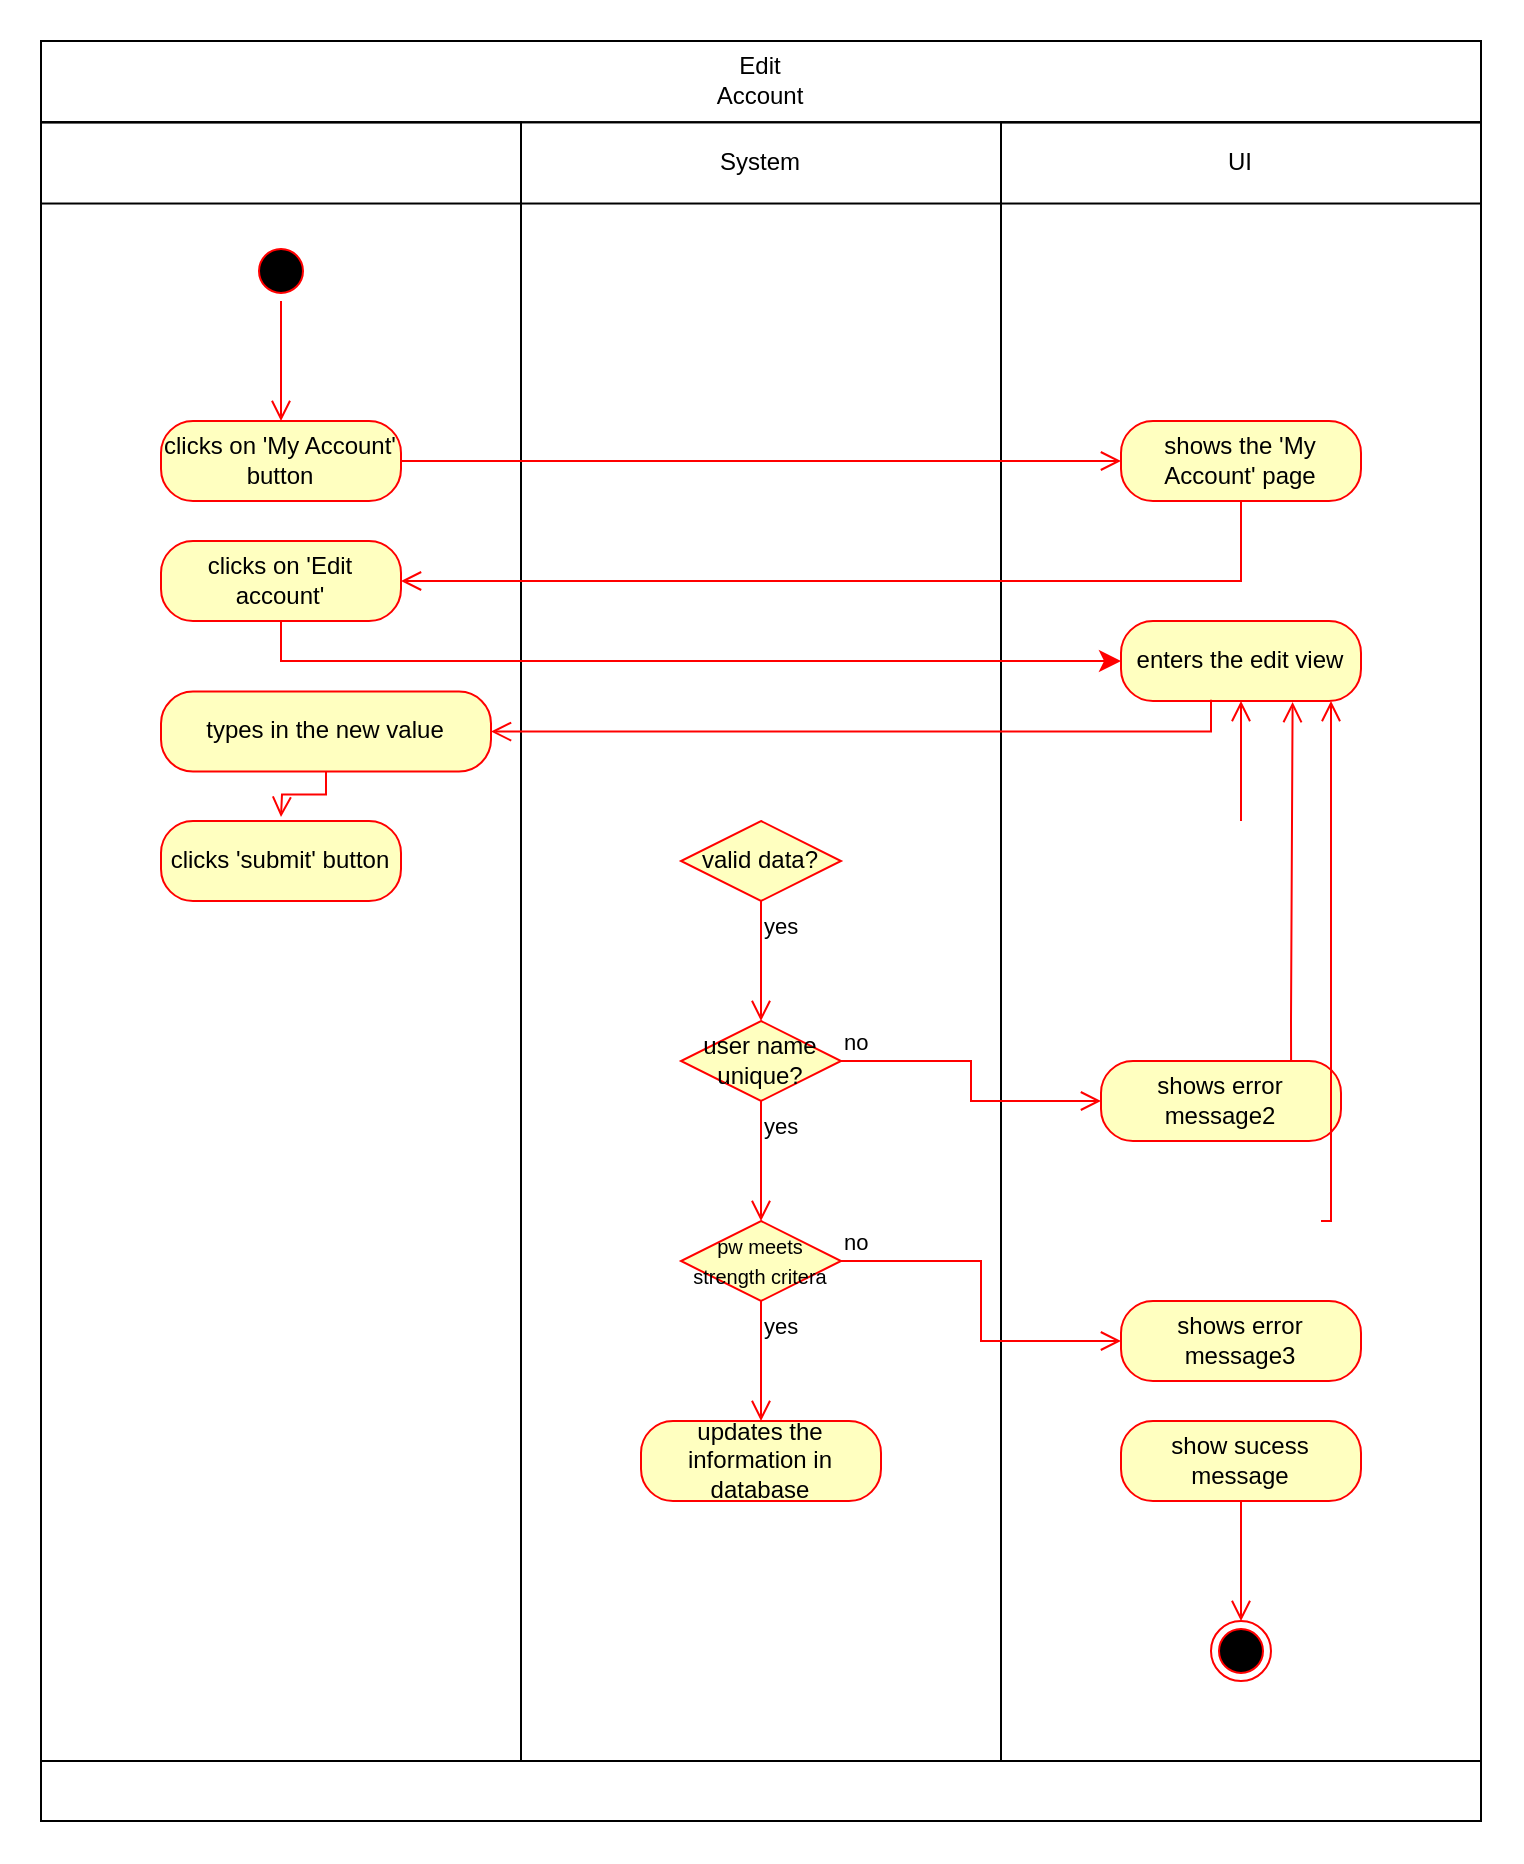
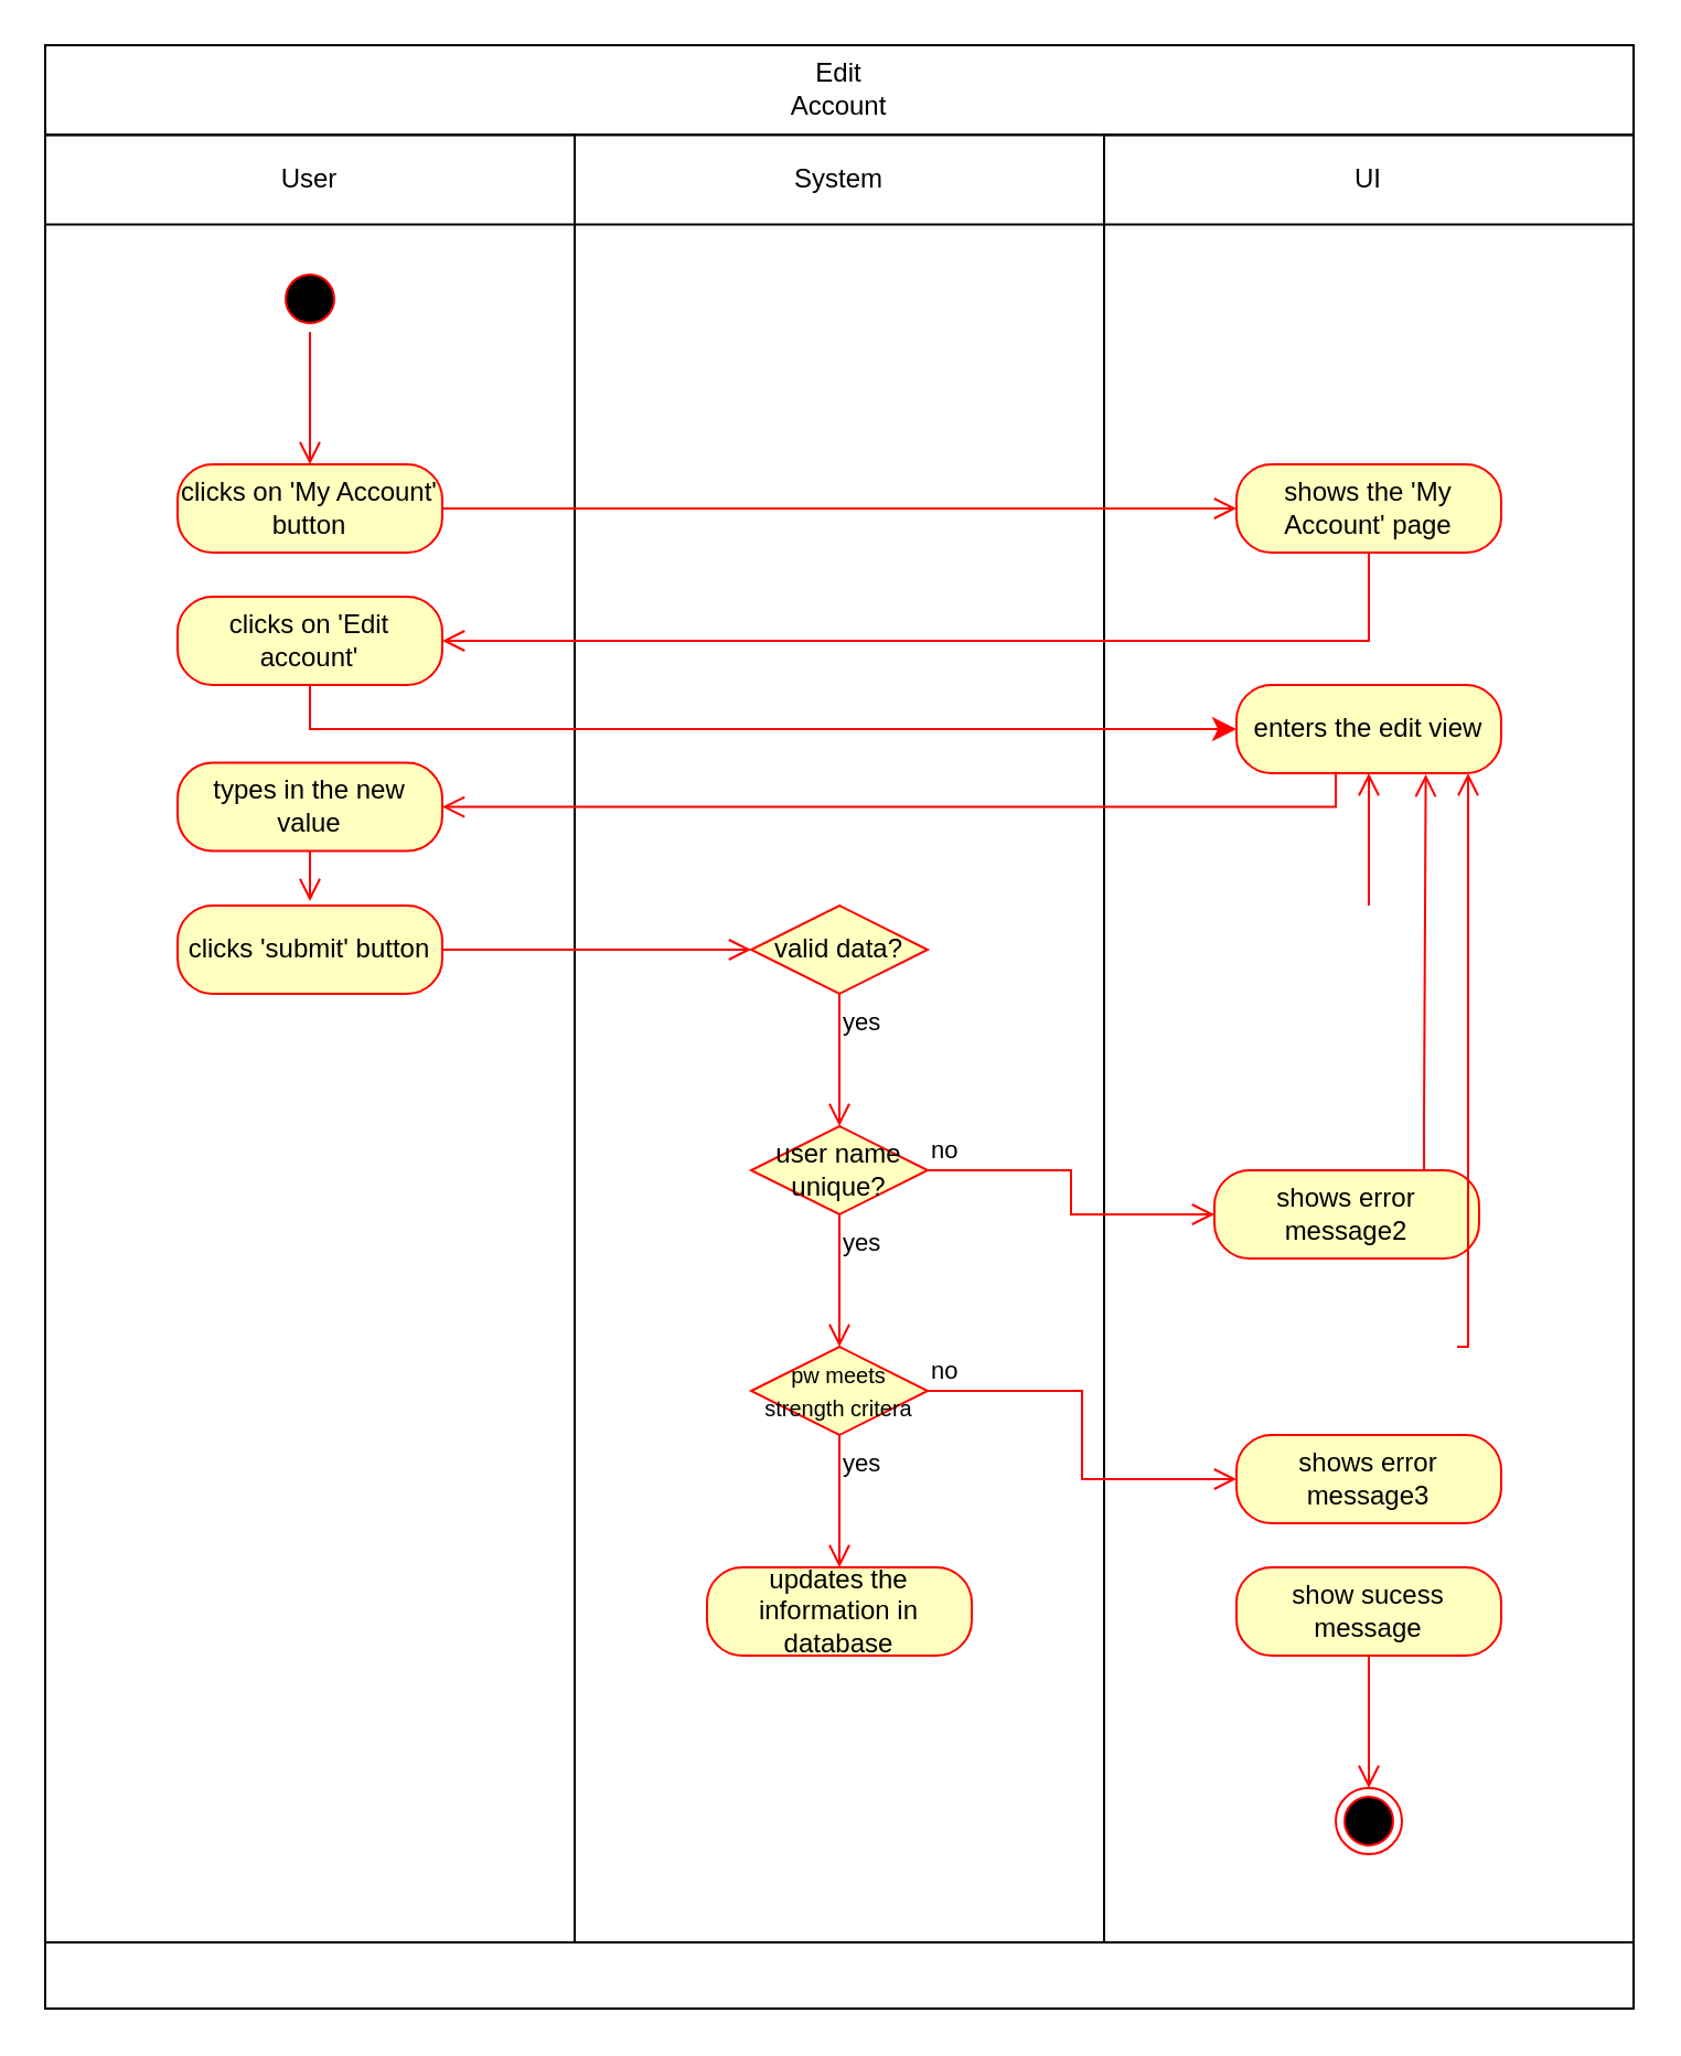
  <mxCell id="0" />
  <mxCell id="1" parent="0" />
  <mxCell id="2" value="" style="group" parent="1" vertex="1" connectable="0"><mxGeometry x="20" y="20" width="720" height="890" as="geometry" /></mxCell>
  <mxCell id="3" value="" style="rounded=0;whiteSpace=wrap;html=1;fillColor=none;" parent="2" vertex="1"><mxGeometry y="40.63" width="240" height="819.37" as="geometry" /></mxCell>
  <mxCell id="4" value="" style="rounded=0;whiteSpace=wrap;html=1;fillColor=none;" parent="2" vertex="1"><mxGeometry x="480" y="40.63" width="240" height="819.37" as="geometry" /></mxCell>
  <mxCell id="5" value="" style="rounded=0;whiteSpace=wrap;html=1;fillColor=none;" parent="2" vertex="1"><mxGeometry y="860" width="720" height="30" as="geometry" /></mxCell>
  <mxCell id="6" value="" style="group" parent="2" vertex="1" connectable="0"><mxGeometry width="720" height="81.25" as="geometry" /></mxCell>
  <mxCell id="7" value="" style="rounded=0;whiteSpace=wrap;html=1;fillColor=none;" parent="6" vertex="1"><mxGeometry width="720" height="40.625" as="geometry" /></mxCell>
  <mxCell id="8" value="System" style="rounded=0;whiteSpace=wrap;html=1;fillColor=none;" parent="6" vertex="1"><mxGeometry y="40.625" width="720" height="40.625" as="geometry" /></mxCell>
  <mxCell id="9" value="Edit Account" style="text;html=1;align=center;verticalAlign=middle;whiteSpace=wrap;rounded=0;" parent="6" vertex="1"><mxGeometry x="330" y="5.078" width="60" height="30.469" as="geometry" /></mxCell>
+ <mxCell id="10" value="User" style="text;html=1;align=center;verticalAlign=middle;whiteSpace=wrap;rounded=0;" parent="6" vertex="1"><mxGeometry x="90" y="45.703" width="60" height="30.469" as="geometry" /></mxCell>
  <mxCell id="11" value="UI" style="text;html=1;align=center;verticalAlign=middle;whiteSpace=wrap;rounded=0;" parent="6" vertex="1"><mxGeometry x="570" y="45.703" width="60" height="30.469" as="geometry" /></mxCell>
  <mxCell id="12" value="" style="ellipse;html=1;shape=startState;fillColor=#000000;strokeColor=#ff0000;" parent="2" vertex="1"><mxGeometry x="105" y="100" width="30" height="30" as="geometry" /></mxCell>
  <mxCell id="13" value="" style="edgeStyle=orthogonalEdgeStyle;html=1;verticalAlign=bottom;endArrow=open;endSize=8;strokeColor=#ff0000;rounded=0;" parent="2" source="12" edge="1"><mxGeometry relative="1" as="geometry"><mxPoint x="120" y="190" as="targetPoint" /></mxGeometry></mxCell>
  <mxCell id="14" value="clicks on 'My Account' button" style="rounded=1;whiteSpace=wrap;html=1;arcSize=40;fontColor=#000000;fillColor=#ffffc0;strokeColor=#ff0000;" parent="2" vertex="1"><mxGeometry x="60" y="190" width="120" height="40" as="geometry" /></mxCell>
  <mxCell id="15" value="" style="edgeStyle=orthogonalEdgeStyle;html=1;verticalAlign=bottom;endArrow=open;endSize=8;strokeColor=#ff0000;rounded=0;exitX=1;exitY=0.5;exitDx=0;exitDy=0;entryX=0;entryY=0.5;entryDx=0;entryDy=0;" parent="2" source="14" target="16" edge="1"><mxGeometry relative="1" as="geometry"><mxPoint x="120" y="290" as="targetPoint" /></mxGeometry></mxCell>
  <mxCell id="16" value="shows the 'My Account' page" style="rounded=1;whiteSpace=wrap;html=1;arcSize=40;fontColor=#000000;fillColor=#ffffc0;strokeColor=#ff0000;" parent="2" vertex="1"><mxGeometry x="540" y="190" width="120" height="40" as="geometry" /></mxCell>
  <mxCell id="17" value="" style="edgeStyle=orthogonalEdgeStyle;html=1;verticalAlign=bottom;endArrow=open;endSize=8;strokeColor=#ff0000;rounded=0;entryX=1;entryY=0.5;entryDx=0;entryDy=0;exitX=0.5;exitY=1;exitDx=0;exitDy=0;" parent="2" source="16" target="18" edge="1"><mxGeometry relative="1" as="geometry"><mxPoint x="210" y="330.0" as="targetPoint" /><mxPoint x="570" y="270.0" as="sourcePoint" /><Array as="points"><mxPoint x="600" y="270" /></Array></mxGeometry></mxCell>
  <mxCell id="18" value="clicks on 'Edit account'" style="rounded=1;whiteSpace=wrap;html=1;arcSize=40;fontColor=#000000;fillColor=#ffffc0;strokeColor=#ff0000;" parent="2" vertex="1"><mxGeometry x="60" y="250" width="120" height="40" as="geometry" /></mxCell>
  <mxCell id="19" value="" style="edgeStyle=orthogonalEdgeStyle;html=1;verticalAlign=bottom;endArrow=classic;endSize=8;strokeColor=#ff0000;rounded=0;entryX=0;entryY=0.5;entryDx=0;entryDy=0;" parent="2" source="18" target="20" edge="1"><mxGeometry relative="1" as="geometry"><mxPoint x="120" y="350" as="targetPoint" /><Array as="points"><mxPoint x="120" y="310" /></Array></mxGeometry></mxCell>
  <mxCell id="20" value="enters the edit view" style="rounded=1;whiteSpace=wrap;html=1;arcSize=40;fontColor=#000000;fillColor=#ffffc0;strokeColor=#ff0000;" parent="2" vertex="1"><mxGeometry x="540" y="290" width="120" height="40" as="geometry" /></mxCell>
  <mxCell id="21" value="" style="edgeStyle=orthogonalEdgeStyle;html=1;verticalAlign=bottom;endArrow=open;endSize=8;strokeColor=#ff0000;rounded=0;exitX=0.375;exitY=0.983;exitDx=0;exitDy=0;entryX=1;entryY=0.5;entryDx=0;entryDy=0;exitPerimeter=0;" parent="2" source="20" target="22" edge="1"><mxGeometry relative="1" as="geometry"><mxPoint x="600" y="410" as="targetPoint" /></mxGeometry></mxCell>
- <mxCell id="22" value="types in the new value" style="rounded=1;whiteSpace=wrap;html=1;arcSize=40;fontColor=#000000;fillColor=#ffffc0;strokeColor=#ff0000;" parent="2" vertex="1"><mxGeometry x="60" y="325.31" width="165" height="40" as="geometry" /></mxCell>
+ <mxCell id="22" value="types in the new value" style="rounded=1;whiteSpace=wrap;html=1;arcSize=40;fontColor=#000000;fillColor=#ffffc0;strokeColor=#ff0000;" parent="2" vertex="1"><mxGeometry x="60" y="325.31" width="120" height="40" as="geometry" /></mxCell>
  <mxCell id="23" value="" style="edgeStyle=orthogonalEdgeStyle;html=1;verticalAlign=bottom;endArrow=open;endSize=8;strokeColor=#ff0000;rounded=0;" parent="2" source="22" edge="1"><mxGeometry relative="1" as="geometry"><mxPoint x="120" y="388" as="targetPoint" /></mxGeometry></mxCell>
  <mxCell id="24" value="clicks 'submit' button" style="rounded=1;whiteSpace=wrap;html=1;arcSize=40;fontColor=#000000;fillColor=#ffffc0;strokeColor=#ff0000;" parent="2" vertex="1"><mxGeometry x="60" y="390" width="120" height="40" as="geometry" /></mxCell>
  <mxCell id="25" value="valid data?" style="rhombus;whiteSpace=wrap;html=1;fontColor=#000000;fillColor=#ffffc0;strokeColor=#ff0000;" parent="2" vertex="1"><mxGeometry x="320" y="390" width="80" height="40" as="geometry" /></mxCell>
  <mxCell id="26" value="yes" style="edgeStyle=orthogonalEdgeStyle;html=1;align=left;verticalAlign=top;endArrow=open;endSize=8;strokeColor=#ff0000;rounded=0;" parent="2" source="25" edge="1"><mxGeometry x="-1" relative="1" as="geometry"><mxPoint x="360" y="490" as="targetPoint" /></mxGeometry></mxCell>
+ <mxCell id="27" value="" style="edgeStyle=orthogonalEdgeStyle;html=1;verticalAlign=bottom;endArrow=open;endSize=8;strokeColor=#ff0000;rounded=0;exitX=1;exitY=0.5;exitDx=0;exitDy=0;entryX=0;entryY=0.5;entryDx=0;entryDy=0;" parent="2" source="24" target="25" edge="1"><mxGeometry relative="1" as="geometry"><mxPoint x="550" y="220" as="targetPoint" /><mxPoint x="190" y="220" as="sourcePoint" /></mxGeometry></mxCell>
  <mxCell id="28" value="" style="edgeStyle=orthogonalEdgeStyle;html=1;verticalAlign=bottom;endArrow=open;endSize=8;strokeColor=#ff0000;rounded=0;" parent="2" edge="1"><mxGeometry relative="1" as="geometry"><mxPoint x="600" y="330" as="targetPoint" /><mxPoint x="600" y="390" as="sourcePoint" /><Array as="points" /></mxGeometry></mxCell>
  <mxCell id="29" value="user name unique?" style="rhombus;whiteSpace=wrap;html=1;fontColor=#000000;fillColor=#ffffc0;strokeColor=#ff0000;" parent="2" vertex="1"><mxGeometry x="320" y="490" width="80" height="40" as="geometry" /></mxCell>
  <mxCell id="30" value="no" style="edgeStyle=orthogonalEdgeStyle;html=1;align=left;verticalAlign=bottom;endArrow=open;endSize=8;strokeColor=#ff0000;rounded=0;entryX=0;entryY=0.5;entryDx=0;entryDy=0;" parent="2" source="29" target="32" edge="1"><mxGeometry x="-1" relative="1" as="geometry"><mxPoint x="500" y="510" as="targetPoint" /></mxGeometry></mxCell>
  <mxCell id="31" value="yes" style="edgeStyle=orthogonalEdgeStyle;html=1;align=left;verticalAlign=top;endArrow=open;endSize=8;strokeColor=#ff0000;rounded=0;" parent="2" source="29" edge="1"><mxGeometry x="-1" relative="1" as="geometry"><mxPoint x="360" y="590" as="targetPoint" /></mxGeometry></mxCell>
  <mxCell id="32" value="shows error message2" style="rounded=1;whiteSpace=wrap;html=1;arcSize=40;fontColor=#000000;fillColor=#ffffc0;strokeColor=#ff0000;" parent="2" vertex="1"><mxGeometry x="530" y="510" width="120" height="40" as="geometry" /></mxCell>
  <mxCell id="33" value="" style="edgeStyle=orthogonalEdgeStyle;html=1;verticalAlign=bottom;endArrow=open;endSize=8;strokeColor=#ff0000;rounded=0;exitX=0.792;exitY=0;exitDx=0;exitDy=0;exitPerimeter=0;entryX=0.715;entryY=1.013;entryDx=0;entryDy=0;entryPerimeter=0;" parent="2" source="32" target="20" edge="1"><mxGeometry relative="1" as="geometry"><mxPoint x="620" y="340" as="targetPoint" /><mxPoint x="620" y="399" as="sourcePoint" /><Array as="points"><mxPoint x="626" y="490" /></Array></mxGeometry></mxCell>
  <mxCell id="34" value="&lt;font style=&quot;font-size: 10px;&quot;&gt;pw meets strength critera&lt;/font&gt;" style="rhombus;whiteSpace=wrap;html=1;fontColor=#000000;fillColor=#ffffc0;strokeColor=#ff0000;" parent="2" vertex="1"><mxGeometry x="320" y="590" width="80" height="40" as="geometry" /></mxCell>
  <mxCell id="35" value="no" style="edgeStyle=orthogonalEdgeStyle;html=1;align=left;verticalAlign=bottom;endArrow=open;endSize=8;strokeColor=#ff0000;rounded=0;entryX=0;entryY=0.5;entryDx=0;entryDy=0;" parent="2" source="34" target="37" edge="1"><mxGeometry x="-1" relative="1" as="geometry"><mxPoint x="500" y="610" as="targetPoint" /></mxGeometry></mxCell>
  <mxCell id="36" value="yes" style="edgeStyle=orthogonalEdgeStyle;html=1;align=left;verticalAlign=top;endArrow=open;endSize=8;strokeColor=#ff0000;rounded=0;" parent="2" source="34" edge="1"><mxGeometry x="-1" relative="1" as="geometry"><mxPoint x="360" y="690" as="targetPoint" /></mxGeometry></mxCell>
  <mxCell id="37" value="shows error message3" style="rounded=1;whiteSpace=wrap;html=1;arcSize=40;fontColor=#000000;fillColor=#ffffc0;strokeColor=#ff0000;" parent="2" vertex="1"><mxGeometry x="540" y="630" width="120" height="40" as="geometry" /></mxCell>
  <mxCell id="38" value="" style="edgeStyle=orthogonalEdgeStyle;html=1;verticalAlign=bottom;endArrow=open;endSize=8;strokeColor=#ff0000;rounded=0;exitX=0.806;exitY=0.006;exitDx=0;exitDy=0;exitPerimeter=0;" parent="2" edge="1"><mxGeometry relative="1" as="geometry"><mxPoint x="645" y="330" as="targetPoint" /><mxPoint x="640" y="590" as="sourcePoint" /><Array as="points"><mxPoint x="645.28" y="589.76" /><mxPoint x="645.28" y="330.76" /></Array></mxGeometry></mxCell>
  <mxCell id="39" value="updates the information in database" style="rounded=1;whiteSpace=wrap;html=1;arcSize=40;fontColor=#000000;fillColor=#ffffc0;strokeColor=#ff0000;" parent="2" vertex="1"><mxGeometry x="300" y="690" width="120" height="40" as="geometry" /></mxCell>
  <mxCell id="40" value="show sucess message" style="rounded=1;whiteSpace=wrap;html=1;arcSize=40;fontColor=#000000;fillColor=#ffffc0;strokeColor=#ff0000;" parent="2" vertex="1"><mxGeometry x="540" y="690" width="120" height="40" as="geometry" /></mxCell>
  <mxCell id="41" value="" style="edgeStyle=orthogonalEdgeStyle;html=1;verticalAlign=bottom;endArrow=open;endSize=8;strokeColor=#ff0000;rounded=0;" parent="2" source="40" edge="1"><mxGeometry relative="1" as="geometry"><mxPoint x="600" y="790" as="targetPoint" /></mxGeometry></mxCell>
  <mxCell id="42" value="" style="ellipse;html=1;shape=endState;fillColor=#000000;strokeColor=#ff0000;" parent="2" vertex="1"><mxGeometry x="585" y="790" width="30" height="30" as="geometry" /></mxCell>
